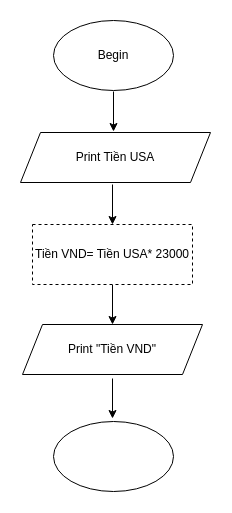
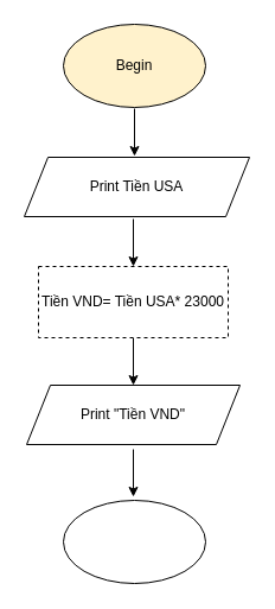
  <mxCell id="0" />
  <mxCell id="1" parent="0" />
- <mxCell id="2" value="Begin" style="ellipse;whiteSpace=wrap;html=1;" vertex="1" parent="1"><mxGeometry x="53" y="20" width="120" height="70" as="geometry" /></mxCell>
+ <mxCell id="2" value="Begin" style="ellipse;whiteSpace=wrap;html=1;fillColor=#fff2cc;" vertex="1" parent="1"><mxGeometry x="53" y="20" width="120" height="70" as="geometry" /></mxCell>
  <mxCell id="3" value="" style="endArrow=classic;html=1;" edge="1" parent="1"><mxGeometry width="50" height="50" relative="1" as="geometry"><mxPoint x="113" y="91" as="sourcePoint" /><mxPoint x="113" y="131" as="targetPoint" /></mxGeometry></mxCell>
  <mxCell id="4" value="Print Tiền USA" style="shape=parallelogram;perimeter=parallelogramPerimeter;whiteSpace=wrap;html=1;fixedSize=1;" vertex="1" parent="1"><mxGeometry x="20" y="132" width="190" height="50" as="geometry" /></mxCell>
  <mxCell id="5" value="" style="endArrow=classic;html=1;" edge="1" parent="1" target="7"><mxGeometry width="50" height="50" relative="1" as="geometry"><mxPoint x="112" y="184" as="sourcePoint" /><mxPoint x="112" y="224" as="targetPoint" /></mxGeometry></mxCell>
  <mxCell id="6" value="" style="edgeStyle=orthogonalEdgeStyle;rounded=0;orthogonalLoop=1;jettySize=auto;html=1;" edge="1" parent="1" source="7" target="8"><mxGeometry relative="1" as="geometry" /></mxCell>
  <mxCell id="7" value="Tiền VND= Tiền USA* 23000" style="rounded=0;whiteSpace=wrap;html=1;dashed=1;" vertex="1" parent="1"><mxGeometry x="32" y="224" width="160" height="60" as="geometry" /></mxCell>
  <mxCell id="8" value="Print &quot;Tiền VND&quot;" style="shape=parallelogram;perimeter=parallelogramPerimeter;whiteSpace=wrap;html=1;fixedSize=1;" vertex="1" parent="1"><mxGeometry x="22" y="324" width="180" height="50" as="geometry" /></mxCell>
  <mxCell id="9" value="" style="ellipse;whiteSpace=wrap;html=1;" vertex="1" parent="1"><mxGeometry x="53" y="421" width="120" height="70" as="geometry" /></mxCell>
  <mxCell id="10" value="" style="endArrow=classic;html=1;" edge="1" parent="1"><mxGeometry width="50" height="50" relative="1" as="geometry"><mxPoint x="112" y="378" as="sourcePoint" /><mxPoint x="112" y="418" as="targetPoint" /></mxGeometry></mxCell>
